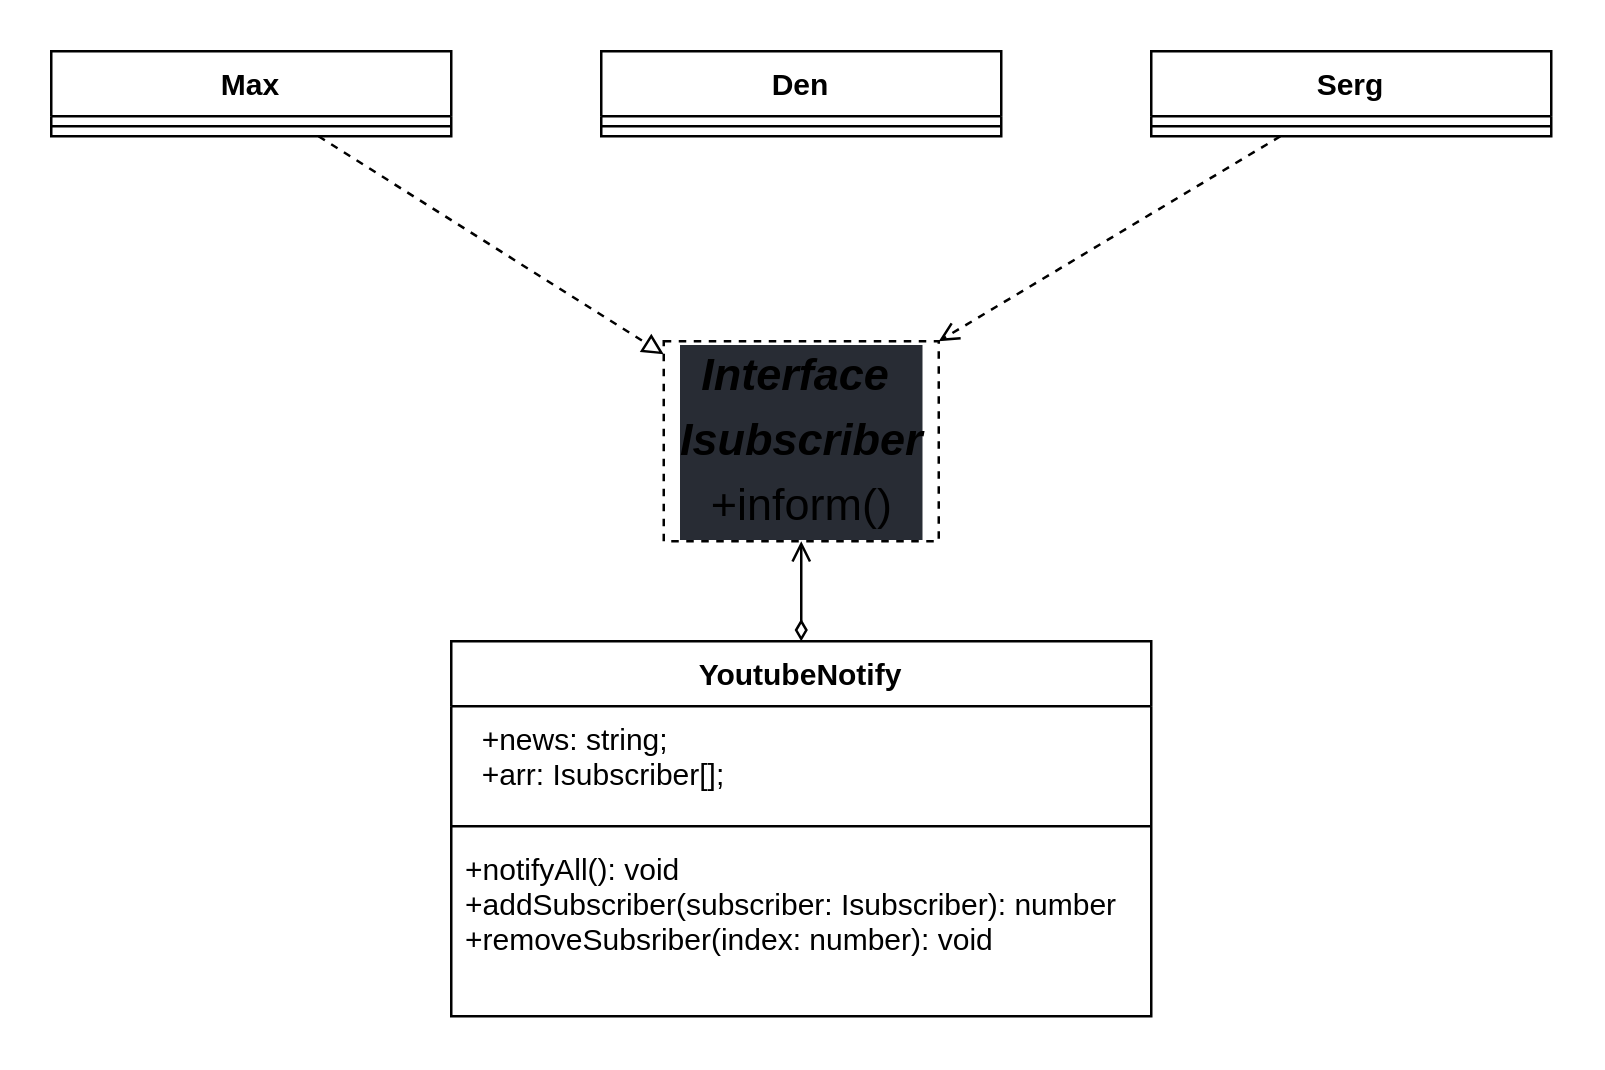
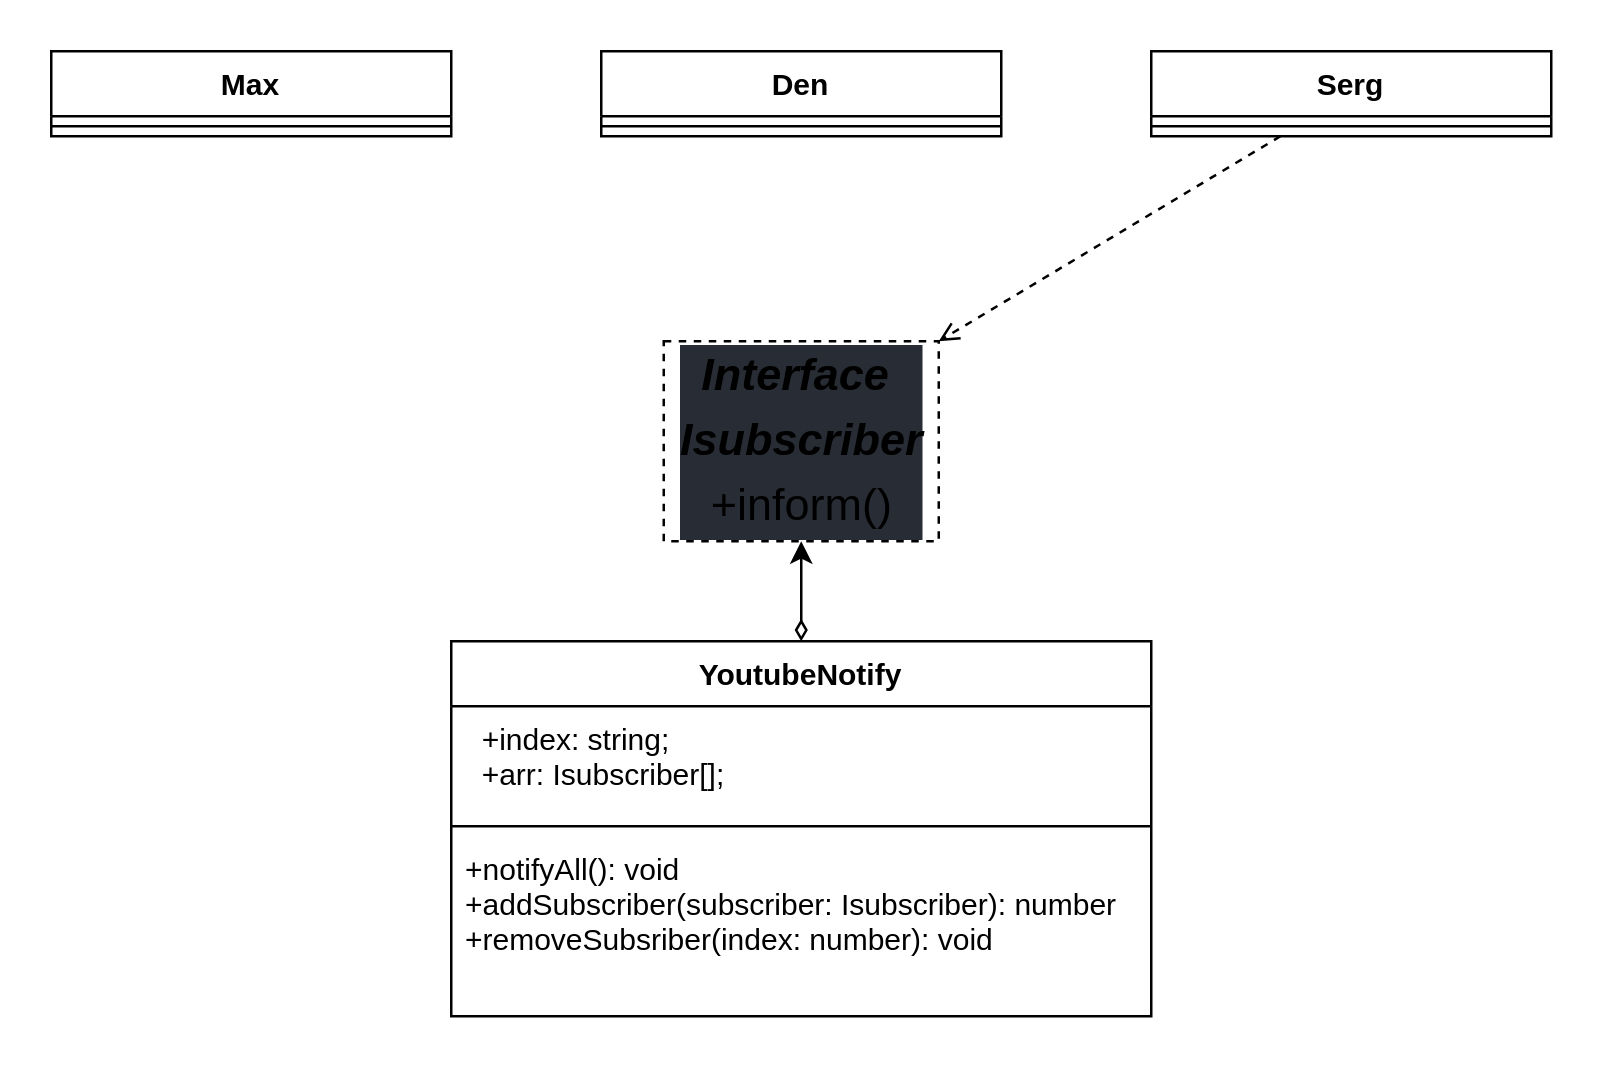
  <mxCell id="0" />
  <mxCell id="1" parent="0" />
  <mxCell id="2" value="Den" style="swimlane;fontStyle=1;align=center;verticalAlign=top;childLayout=stackLayout;horizontal=1;startSize=26;horizontalStack=0;resizeParent=1;resizeParentMax=0;resizeLast=0;collapsible=1;marginBottom=0;" parent="1" vertex="1"><mxGeometry x="240" y="20" width="160" height="34" as="geometry" /></mxCell>
  <mxCell id="3" value="" style="line;strokeWidth=1;fillColor=none;align=left;verticalAlign=middle;spacingTop=-1;spacingLeft=3;spacingRight=3;rotatable=0;labelPosition=right;points=[];portConstraint=eastwest;" parent="2" vertex="1"><mxGeometry y="26" width="160" height="8" as="geometry" /></mxCell>
  <mxCell id="4" style="edgeStyle=none;html=1;entryX=1;entryY=0;entryDx=0;entryDy=0;dashed=1;endArrow=open;endFill=0;" parent="1" source="5" target="10" edge="1"><mxGeometry relative="1" as="geometry" /></mxCell>
  <mxCell id="5" value="Serg" style="swimlane;fontStyle=1;align=center;verticalAlign=top;childLayout=stackLayout;horizontal=1;startSize=26;horizontalStack=0;resizeParent=1;resizeParentMax=0;resizeLast=0;collapsible=1;marginBottom=0;" parent="1" vertex="1"><mxGeometry x="460" y="20" width="160" height="34" as="geometry" /></mxCell>
  <mxCell id="6" value="" style="line;strokeWidth=1;fillColor=none;align=left;verticalAlign=middle;spacingTop=-1;spacingLeft=3;spacingRight=3;rotatable=0;labelPosition=right;points=[];portConstraint=eastwest;" parent="5" vertex="1"><mxGeometry y="26" width="160" height="8" as="geometry" /></mxCell>
- <mxCell id="7" style="edgeStyle=none;html=1;endArrow=block;endFill=0;dashed=1;" parent="1" source="8" target="10" edge="1"><mxGeometry relative="1" as="geometry" /></mxCell>
  <mxCell id="8" value="Max" style="swimlane;fontStyle=1;align=center;verticalAlign=top;childLayout=stackLayout;horizontal=1;startSize=26;horizontalStack=0;resizeParent=1;resizeParentMax=0;resizeLast=0;collapsible=1;marginBottom=0;" parent="1" vertex="1"><mxGeometry x="20" y="20" width="160" height="34" as="geometry" /></mxCell>
  <mxCell id="9" value="" style="line;strokeWidth=1;fillColor=none;align=left;verticalAlign=middle;spacingTop=-1;spacingLeft=3;spacingRight=3;rotatable=0;labelPosition=right;points=[];portConstraint=eastwest;" parent="8" vertex="1"><mxGeometry y="26" width="160" height="8" as="geometry" /></mxCell>
  <mxCell id="10" value="&lt;div style=&quot;background-color: rgb(40 , 44 , 52) ; line-height: 24px&quot;&gt;&lt;div style=&quot;line-height: 24px&quot;&gt;&lt;div style=&quot;line-height: 24px&quot;&gt;&lt;span style=&quot;font-size: 18px&quot;&gt;&lt;b&gt;&lt;i&gt;Interface&amp;nbsp;&lt;/i&gt;&lt;/b&gt;&lt;/span&gt;&lt;/div&gt;&lt;div style=&quot;line-height: 24px&quot;&gt;&lt;span style=&quot;font-size: 18px&quot;&gt;&lt;b&gt;&lt;i&gt;Isubscriber&lt;/i&gt;&lt;/b&gt;&lt;/span&gt;&lt;/div&gt;&lt;div style=&quot;line-height: 24px&quot;&gt;&lt;span style=&quot;font-size: 18px&quot;&gt;+inform()&lt;/span&gt;&lt;br&gt;&lt;/div&gt;&lt;/div&gt;&lt;/div&gt;" style="html=1;dashed=1;" parent="1" vertex="1"><mxGeometry x="265" y="136" width="110" height="80" as="geometry" /></mxCell>
- <mxCell id="11" style="edgeStyle=none;html=1;endArrow=open;endFill=1;startArrow=diamondThin;startFill=0;" parent="1" source="12" target="10" edge="1"><mxGeometry relative="1" as="geometry" /></mxCell>
+ <mxCell id="11" style="edgeStyle=none;html=1;endArrow=classic;endFill=1;startArrow=diamondThin;startFill=0;" parent="1" source="12" target="10" edge="1"><mxGeometry relative="1" as="geometry" /></mxCell>
  <mxCell id="12" value="YoutubeNotify" style="swimlane;fontStyle=1;align=center;verticalAlign=top;childLayout=stackLayout;horizontal=1;startSize=26;horizontalStack=0;resizeParent=1;resizeParentMax=0;resizeLast=0;collapsible=1;marginBottom=0;" parent="1" vertex="1"><mxGeometry x="180" y="256" width="280" height="150" as="geometry" /></mxCell>
- <mxCell id="13" value="  +news: string;&#10;  +arr: Isubscriber[];" style="text;strokeColor=none;fillColor=none;align=left;verticalAlign=top;spacingLeft=4;spacingRight=4;overflow=hidden;rotatable=0;points=[[0,0.5],[1,0.5]];portConstraint=eastwest;" parent="12" vertex="1"><mxGeometry y="26" width="280" height="44" as="geometry" /></mxCell>
+ <mxCell id="13" value="  +index: string;&#10;  +arr: Isubscriber[];" style="text;strokeColor=none;fillColor=none;align=left;verticalAlign=top;spacingLeft=4;spacingRight=4;overflow=hidden;rotatable=0;points=[[0,0.5],[1,0.5]];portConstraint=eastwest;" parent="12" vertex="1"><mxGeometry y="26" width="280" height="44" as="geometry" /></mxCell>
  <mxCell id="14" value="" style="line;strokeWidth=1;fillColor=none;align=left;verticalAlign=middle;spacingTop=-1;spacingLeft=3;spacingRight=3;rotatable=0;labelPosition=right;points=[];portConstraint=eastwest;" parent="12" vertex="1"><mxGeometry y="70" width="280" height="8" as="geometry" /></mxCell>
  <mxCell id="15" value="+notifyAll(): void &#10;+addSubscriber(subscriber: Isubscriber): number&#10;+removeSubsriber(index: number): void" style="text;strokeColor=none;fillColor=none;align=left;verticalAlign=top;spacingLeft=4;spacingRight=4;overflow=hidden;rotatable=0;points=[[0,0.5],[1,0.5]];portConstraint=eastwest;" parent="12" vertex="1"><mxGeometry y="78" width="280" height="72" as="geometry" /></mxCell>
